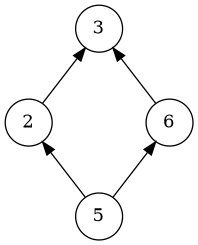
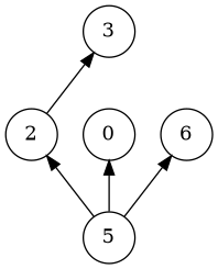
  strict digraph {
    rankdir=BT
    node [shape=circle]
    n1 [label=2]
    3
    5
+   0
    6
    n1 -> 3
    5 -> n1
+   5 -> 0
    5 -> 6
-   6 -> 3
  }
